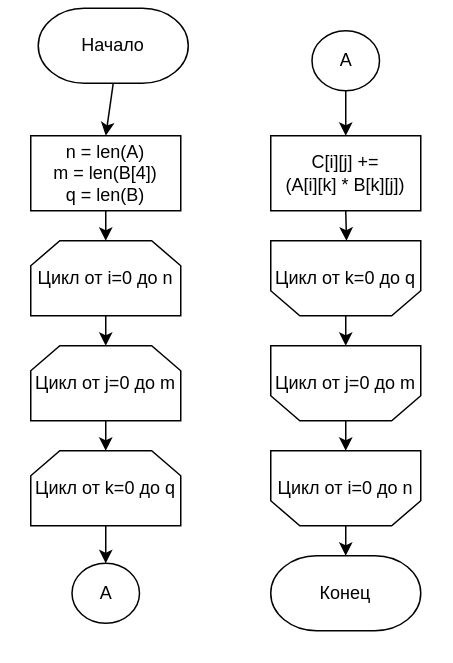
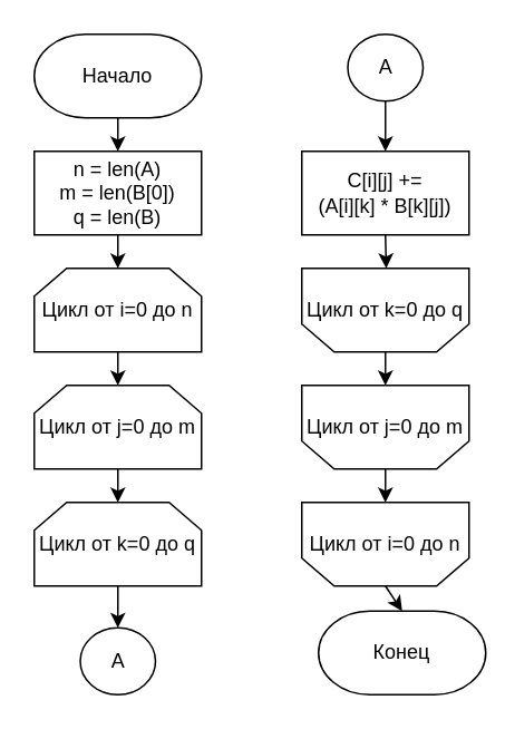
  <mxCell id="0" />
  <mxCell id="1" parent="0" />
- <mxCell id="2" value="Начало" style="strokeWidth=1;html=1;shape=mxgraph.flowchart.terminator;whiteSpace=wrap;" parent="1" vertex="1"><mxGeometry x="25" y="5" width="100" height="50" as="geometry" /></mxCell>
- <mxCell id="3" value="n = len(A)&lt;br&gt;m = len(B[4])&lt;br&gt;q = len(B)" style="rounded=0;whiteSpace=wrap;html=1;absoluteArcSize=1;arcSize=14;strokeWidth=1;" parent="1" vertex="1"><mxGeometry x="20" y="90" width="100" height="50" as="geometry" /></mxCell>
+ <mxCell id="2" value="Начало" style="strokeWidth=1;html=1;shape=mxgraph.flowchart.terminator;whiteSpace=wrap;" parent="1" vertex="1"><mxGeometry x="20" y="20" width="100" height="50" as="geometry" /></mxCell>
+ <mxCell id="3" value="n = len(A)&lt;br&gt;m = len(B[0])&lt;br&gt;q = len(B)" style="rounded=0;whiteSpace=wrap;html=1;absoluteArcSize=1;arcSize=14;strokeWidth=1;" parent="1" vertex="1"><mxGeometry x="20" y="90" width="100" height="50" as="geometry" /></mxCell>
  <mxCell id="4" value="Цикл от i=0 до n" style="strokeWidth=1;html=1;shape=stencil(rZVNb4MwDIZ/Ta5VIFpXjlPWnapeetg5pe6ICgkKWbv9+6W4aHwMxrxKHPBreB9sbIUJWWWqBBZzowpg4pnF8cbaMggbXWgfwnCbYWLJMbxgmKwwVFUJqUftrJxW+xwwU3lnT3DRB39z0CYDh65izfhTeOZ6CZlaY4KJtqbqZFr5YKa0Ce/yDzTjiwfEfN5ijMpAKMCD66jf5W1RYPELmRTNI+0IpG5FDfc30uvfSRGNtKZ0r8+KZsK2hLr4gsc9XLKayduReAm1OlIvm60jVDfCEzIoYwso5F6lpzdn383hx68s1XW5B4kmXdgztIau16upBjQOuTYth8d/O/QaeAeLJcGC39mBUgblb6S5rWBiaIM+mIhaHRkjIY/WwcR8HXWe4zkyNroDg1rFc60WvgA=);whiteSpace=wrap;" parent="1" vertex="1"><mxGeometry x="20" y="160" width="100" height="50" as="geometry" /></mxCell>
  <mxCell id="5" value="" style="endArrow=classic;html=1;exitX=0.5;exitY=1;exitDx=0;exitDy=0;" parent="1" source="3" edge="1"><mxGeometry width="50" height="50" relative="1" as="geometry"><mxPoint x="90" y="10" as="sourcePoint" /><mxPoint x="70" y="160" as="targetPoint" /></mxGeometry></mxCell>
  <mxCell id="6" value="" style="endArrow=classic;html=1;exitX=0.5;exitY=1;exitDx=0;exitDy=0;exitPerimeter=0;entryX=0.5;entryY=0;entryDx=0;entryDy=0;entryPerimeter=0;" parent="1" source="4" target="20" edge="1"><mxGeometry width="50" height="50" relative="1" as="geometry"><mxPoint x="100" y="0" as="sourcePoint" /><mxPoint x="70" y="230" as="targetPoint" /></mxGeometry></mxCell>
  <mxCell id="7" value="Цикл от j=0 до m" style="strokeWidth=1;shape=stencil(rZVNb4MwDIZ/Ta5VIFpXjlPWnapeetg5pe6ICgkKWbv9+6W4aHwMxrxKHPBreB9sbIUJWWWqBBZzowpg4pnF8cbaMggbXWgfwnCbYWLJMbxgmKwwVFUJqUftrJxW+xwwU3lnT3DRB39z0CYDh65izfhTeOZ6CZlaY4KJtqbqZFr5YKa0Ce/yDzTjiwfEfN5ijMpAKMCD66jf5W1RYPELmRTNI+0IpG5FDfc30uvfSRGNtKZ0r8+KZsK2hLr4gsc9XLKayduReAm1OlIvm60jVDfCEzIoYwso5F6lpzdn383hx68s1XW5B4kmXdgztIau16upBjQOuTYth8d/O/QaeAeLJcGC39mBUgblb6S5rWBiaIM+mIhaHRkjIY/WwcR8HXWe4zkyNroDg1rFc60WvgA=);rotation=0;horizontal=1;verticalAlign=middle;labelPosition=center;verticalLabelPosition=middle;align=center;labelBorderColor=none;fontFamily=Helvetica;whiteSpace=wrap;html=1;direction=west;" parent="1" vertex="1"><mxGeometry x="180" y="230" width="100" height="50" as="geometry" /></mxCell>
  <mxCell id="8" value="А" style="verticalLabelPosition=middle;verticalAlign=middle;html=1;shape=mxgraph.flowchart.on-page_reference;rounded=0;fontFamily=Helvetica;strokeWidth=1;labelPosition=center;align=center;" parent="1" vertex="1"><mxGeometry x="207.5" y="20" width="45" height="40" as="geometry" /></mxCell>
  <mxCell id="9" value="" style="endArrow=classic;html=1;exitX=0.5;exitY=1;exitDx=0;exitDy=0;exitPerimeter=0;entryX=0.5;entryY=0;entryDx=0;entryDy=0;rounded=1;entryPerimeter=0;" parent="1" source="8" edge="1"><mxGeometry width="50" height="50" relative="1" as="geometry"><mxPoint x="62.5" y="70" as="sourcePoint" /><mxPoint x="230" y="90" as="targetPoint" /></mxGeometry></mxCell>
  <mxCell id="10" value="" style="endArrow=classic;html=1;exitX=0.5;exitY=1;exitDx=0;exitDy=0;exitPerimeter=0;" parent="1" source="2" edge="1"><mxGeometry width="50" height="50" relative="1" as="geometry"><mxPoint x="40" y="440" as="sourcePoint" /><mxPoint x="70" y="90" as="targetPoint" /></mxGeometry></mxCell>
  <mxCell id="11" value="А" style="verticalLabelPosition=middle;verticalAlign=middle;html=1;shape=mxgraph.flowchart.on-page_reference;rounded=0;fontFamily=Helvetica;strokeWidth=1;labelPosition=center;align=center;" parent="1" vertex="1"><mxGeometry x="47.5" y="375" width="45" height="40" as="geometry" /></mxCell>
- <mxCell id="12" value="Конец" style="strokeWidth=1;html=1;shape=mxgraph.flowchart.terminator;whiteSpace=wrap;" parent="1" vertex="1"><mxGeometry x="180" y="370" width="100" height="50" as="geometry" /></mxCell>
+ <mxCell id="12" value="Конец" style="strokeWidth=1;html=1;shape=mxgraph.flowchart.terminator;whiteSpace=wrap;" parent="1" vertex="1"><mxGeometry x="190" y="365" width="100" height="50" as="geometry" /></mxCell>
  <mxCell id="13" value="" style="endArrow=classic;html=1;exitX=0.5;exitY=1;exitDx=0;exitDy=0;entryX=0.5;entryY=0;entryDx=0;entryDy=0;entryPerimeter=0;" parent="1" target="21" edge="1"><mxGeometry width="50" height="50" relative="1" as="geometry"><mxPoint x="70" y="280" as="sourcePoint" /><mxPoint x="70" y="300" as="targetPoint" /></mxGeometry></mxCell>
  <mxCell id="14" value="" style="endArrow=classic;html=1;exitX=0.5;exitY=1;exitDx=0;exitDy=0;entryX=0.5;entryY=0;entryDx=0;entryDy=0;entryPerimeter=0;" parent="1" target="11" edge="1"><mxGeometry width="50" height="50" relative="1" as="geometry"><mxPoint x="70" y="350" as="sourcePoint" /><mxPoint x="210" y="370" as="targetPoint" /></mxGeometry></mxCell>
  <mxCell id="15" value="C[i][j] +=&lt;br&gt;(A[i][k] * B[k][j])" style="rounded=0;whiteSpace=wrap;html=1;absoluteArcSize=1;arcSize=14;strokeWidth=1;" parent="1" vertex="1"><mxGeometry x="180" y="90" width="100" height="50" as="geometry" /></mxCell>
  <mxCell id="16" value="" style="endArrow=classic;html=1;exitX=0.5;exitY=1;exitDx=0;exitDy=0;" parent="1" source="15" edge="1"><mxGeometry width="50" height="50" relative="1" as="geometry"><mxPoint x="172.5" y="280" as="sourcePoint" /><mxPoint x="230.5" y="160" as="targetPoint" /></mxGeometry></mxCell>
  <mxCell id="17" value="" style="endArrow=classic;html=1;exitX=0.5;exitY=0;exitDx=0;exitDy=0;exitPerimeter=0;entryX=0.5;entryY=0;entryDx=0;entryDy=0;entryPerimeter=0;" parent="1" source="22" target="12" edge="1"><mxGeometry width="50" height="50" relative="1" as="geometry"><mxPoint x="230" y="345" as="sourcePoint" /><mxPoint x="222.5" y="295" as="targetPoint" /></mxGeometry></mxCell>
  <mxCell id="18" value="Цикл от k=0 до q" style="strokeWidth=1;shape=stencil(rZVNb4MwDIZ/Ta5VIFpXjlPWnapeetg5pe6ICgkKWbv9+6W4aHwMxrxKHPBreB9sbIUJWWWqBBZzowpg4pnF8cbaMggbXWgfwnCbYWLJMbxgmKwwVFUJqUftrJxW+xwwU3lnT3DRB39z0CYDh65izfhTeOZ6CZlaY4KJtqbqZFr5YKa0Ce/yDzTjiwfEfN5ijMpAKMCD66jf5W1RYPELmRTNI+0IpG5FDfc30uvfSRGNtKZ0r8+KZsK2hLr4gsc9XLKayduReAm1OlIvm60jVDfCEzIoYwso5F6lpzdn383hx68s1XW5B4kmXdgztIau16upBjQOuTYth8d/O/QaeAeLJcGC39mBUgblb6S5rWBiaIM+mIhaHRkjIY/WwcR8HXWe4zkyNroDg1rFc60WvgA=);rotation=0;horizontal=1;verticalAlign=middle;labelPosition=center;verticalLabelPosition=middle;align=center;labelBorderColor=none;fontFamily=Helvetica;whiteSpace=wrap;html=1;direction=west;" parent="1" vertex="1"><mxGeometry x="180" y="160" width="100" height="50" as="geometry" /></mxCell>
  <mxCell id="19" value="" style="endArrow=classic;html=1;exitX=0.5;exitY=0;exitDx=0;exitDy=0;exitPerimeter=0;entryX=0.5;entryY=1;entryDx=0;entryDy=0;entryPerimeter=0;" parent="1" source="18" target="7" edge="1"><mxGeometry width="50" height="50" relative="1" as="geometry"><mxPoint x="172.5" y="280" as="sourcePoint" /><mxPoint x="222.5" y="230" as="targetPoint" /></mxGeometry></mxCell>
  <mxCell id="20" value="Цикл от j=0 до m" style="strokeWidth=1;html=1;shape=stencil(rZVNb4MwDIZ/Ta5VIFpXjlPWnapeetg5pe6ICgkKWbv9+6W4aHwMxrxKHPBreB9sbIUJWWWqBBZzowpg4pnF8cbaMggbXWgfwnCbYWLJMbxgmKwwVFUJqUftrJxW+xwwU3lnT3DRB39z0CYDh65izfhTeOZ6CZlaY4KJtqbqZFr5YKa0Ce/yDzTjiwfEfN5ijMpAKMCD66jf5W1RYPELmRTNI+0IpG5FDfc30uvfSRGNtKZ0r8+KZsK2hLr4gsc9XLKayduReAm1OlIvm60jVDfCEzIoYwso5F6lpzdn383hx68s1XW5B4kmXdgztIau16upBjQOuTYth8d/O/QaeAeLJcGC39mBUgblb6S5rWBiaIM+mIhaHRkjIY/WwcR8HXWe4zkyNroDg1rFc60WvgA=);whiteSpace=wrap;" vertex="1" parent="1"><mxGeometry x="20" y="230" width="100" height="50" as="geometry" /></mxCell>
  <mxCell id="21" value="Цикл от k=0 до q" style="strokeWidth=1;html=1;shape=stencil(rZVNb4MwDIZ/Ta5VIFpXjlPWnapeetg5pe6ICgkKWbv9+6W4aHwMxrxKHPBreB9sbIUJWWWqBBZzowpg4pnF8cbaMggbXWgfwnCbYWLJMbxgmKwwVFUJqUftrJxW+xwwU3lnT3DRB39z0CYDh65izfhTeOZ6CZlaY4KJtqbqZFr5YKa0Ce/yDzTjiwfEfN5ijMpAKMCD66jf5W1RYPELmRTNI+0IpG5FDfc30uvfSRGNtKZ0r8+KZsK2hLr4gsc9XLKayduReAm1OlIvm60jVDfCEzIoYwso5F6lpzdn383hx68s1XW5B4kmXdgztIau16upBjQOuTYth8d/O/QaeAeLJcGC39mBUgblb6S5rWBiaIM+mIhaHRkjIY/WwcR8HXWe4zkyNroDg1rFc60WvgA=);whiteSpace=wrap;" vertex="1" parent="1"><mxGeometry x="20" y="300" width="100" height="50" as="geometry" /></mxCell>
  <mxCell id="22" value="Цикл от i=0 до n" style="strokeWidth=1;shape=stencil(rZVNb4MwDIZ/Ta5VIFpXjlPWnapeetg5pe6ICgkKWbv9+6W4aHwMxrxKHPBreB9sbIUJWWWqBBZzowpg4pnF8cbaMggbXWgfwnCbYWLJMbxgmKwwVFUJqUftrJxW+xwwU3lnT3DRB39z0CYDh65izfhTeOZ6CZlaY4KJtqbqZFr5YKa0Ce/yDzTjiwfEfN5ijMpAKMCD66jf5W1RYPELmRTNI+0IpG5FDfc30uvfSRGNtKZ0r8+KZsK2hLr4gsc9XLKayduReAm1OlIvm60jVDfCEzIoYwso5F6lpzdn383hx68s1XW5B4kmXdgztIau16upBjQOuTYth8d/O/QaeAeLJcGC39mBUgblb6S5rWBiaIM+mIhaHRkjIY/WwcR8HXWe4zkyNroDg1rFc60WvgA=);rotation=0;horizontal=1;verticalAlign=middle;labelPosition=center;verticalLabelPosition=middle;align=center;labelBorderColor=none;fontFamily=Helvetica;whiteSpace=wrap;html=1;direction=west;" vertex="1" parent="1"><mxGeometry x="180" y="300" width="100" height="50" as="geometry" /></mxCell>
  <mxCell id="23" value="" style="endArrow=classic;html=1;exitX=0.5;exitY=0;exitDx=0;exitDy=0;entryX=0.5;entryY=1;entryDx=0;entryDy=0;entryPerimeter=0;exitPerimeter=0;" edge="1" parent="1" source="7" target="22"><mxGeometry width="50" height="50" relative="1" as="geometry"><mxPoint x="92.5" y="290" as="sourcePoint" /><mxPoint x="92.5" y="310" as="targetPoint" /></mxGeometry></mxCell>
